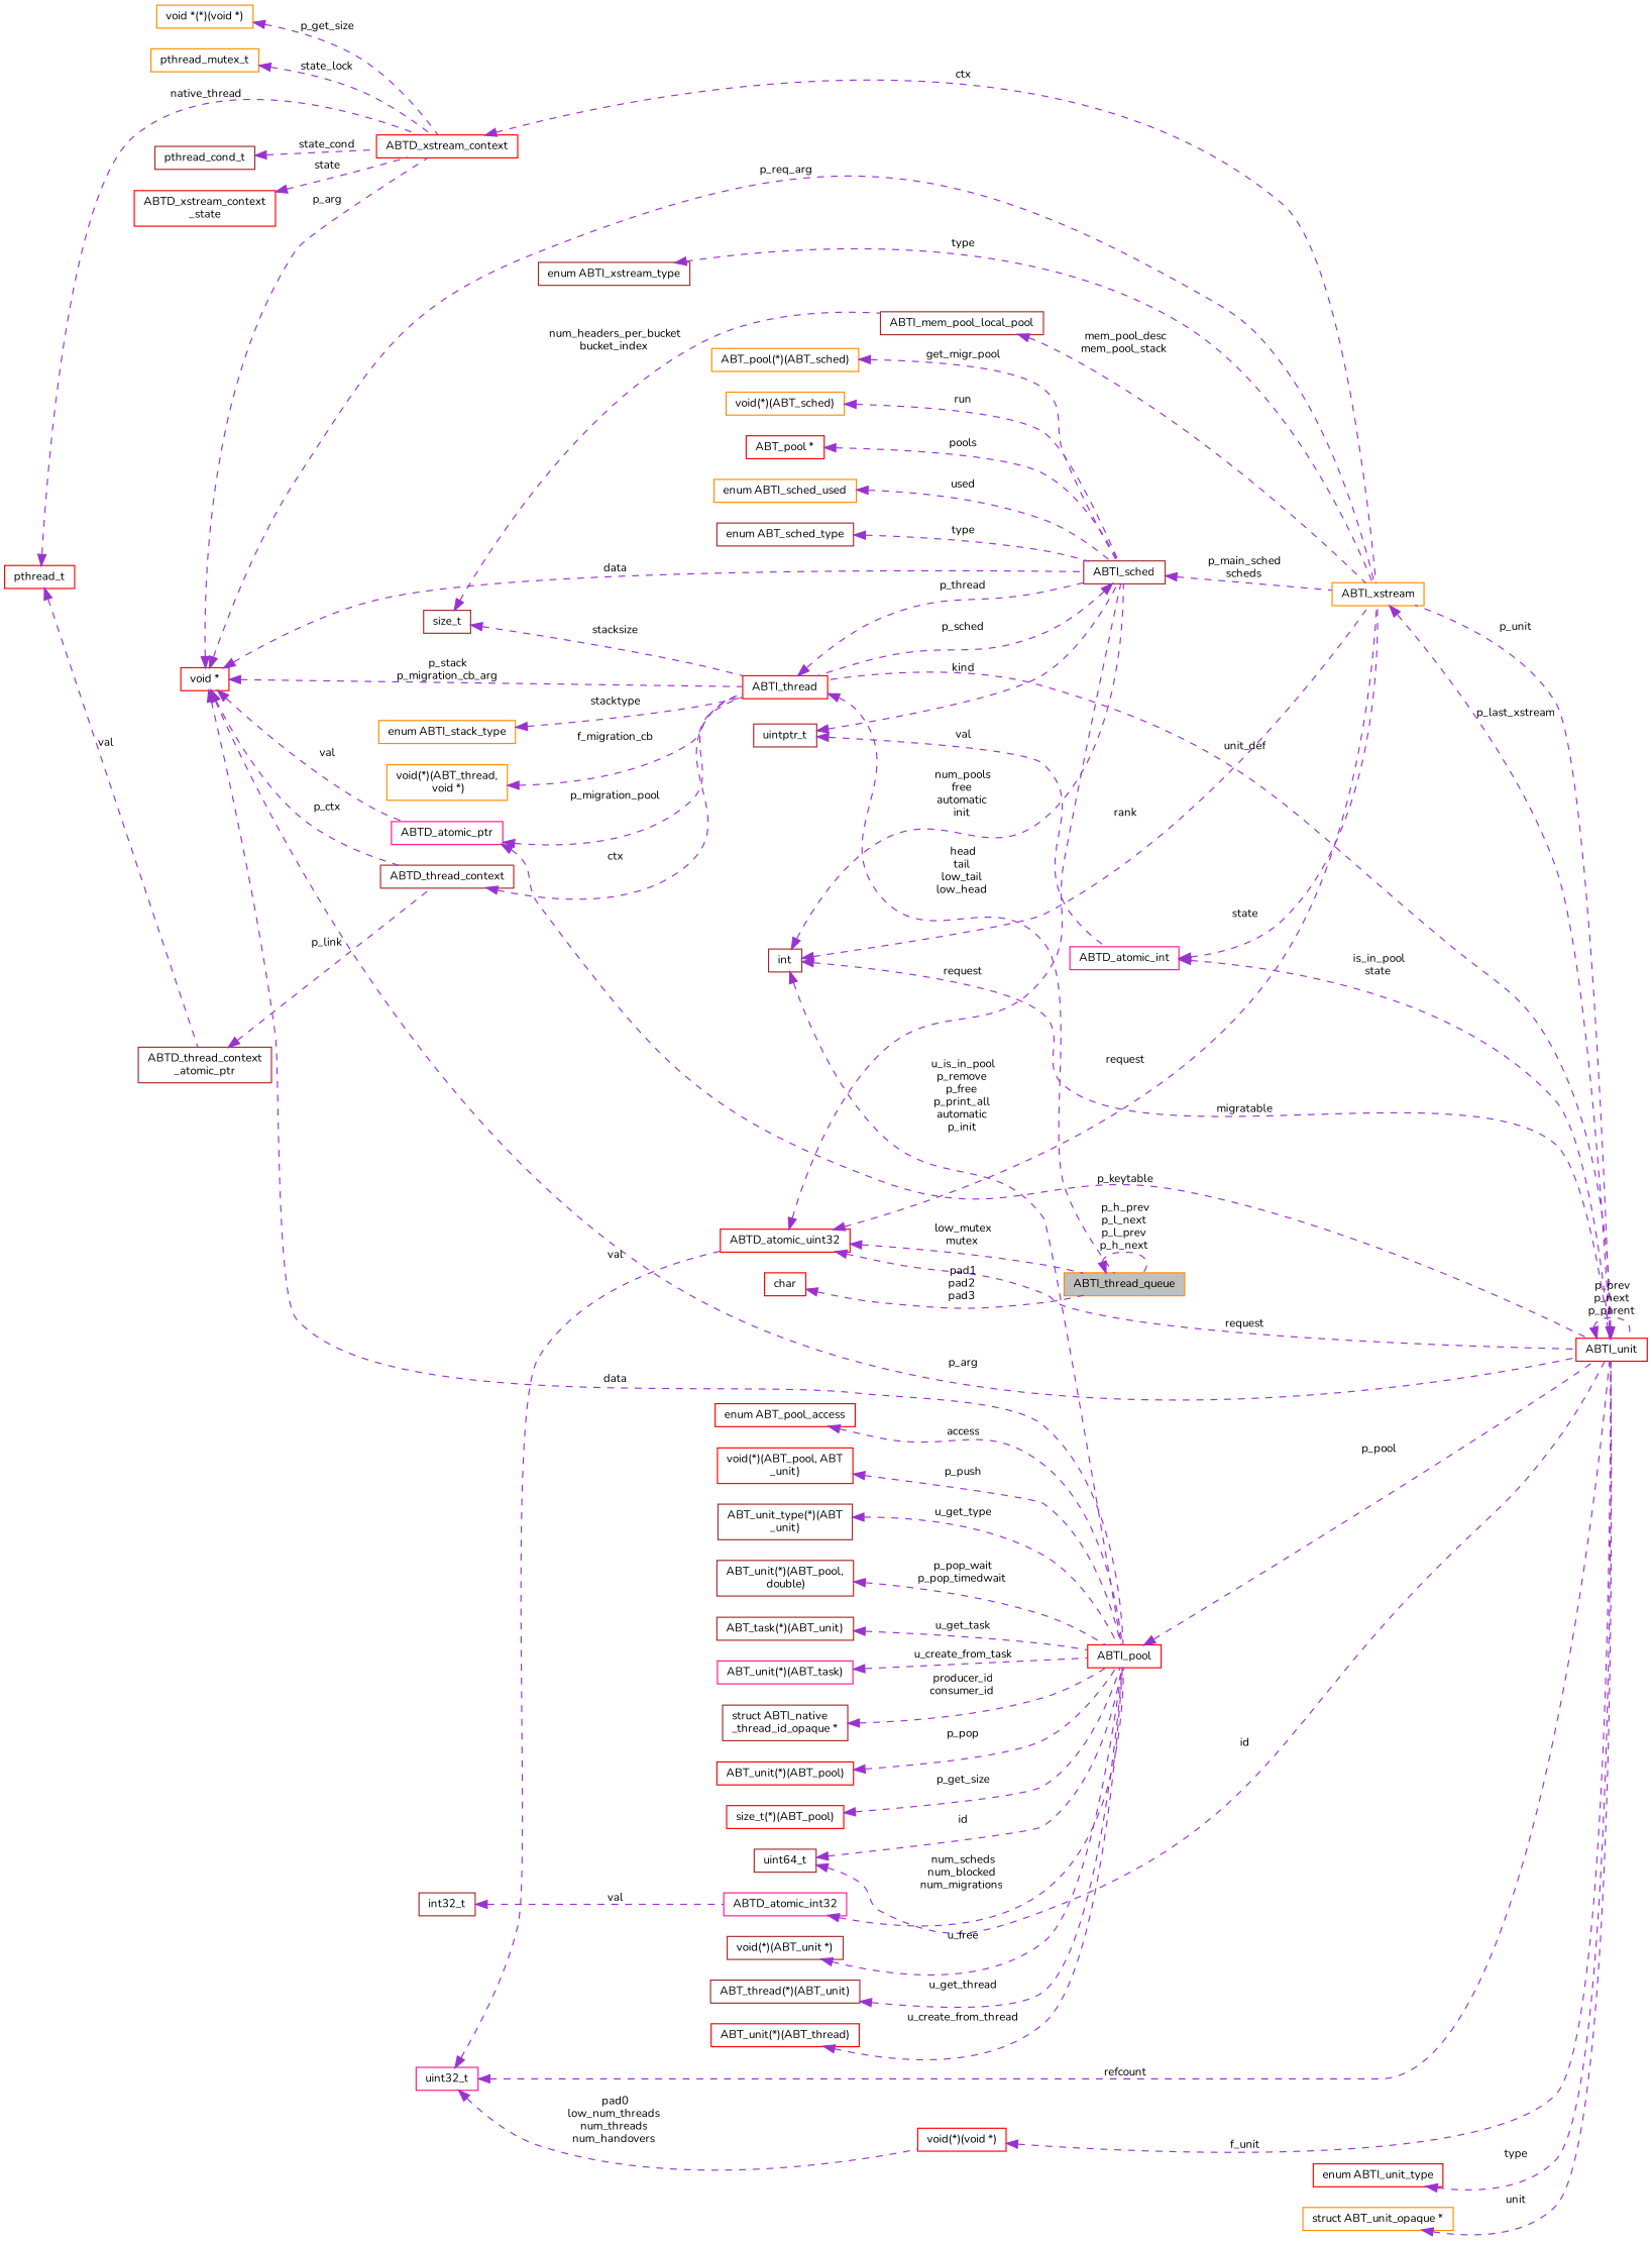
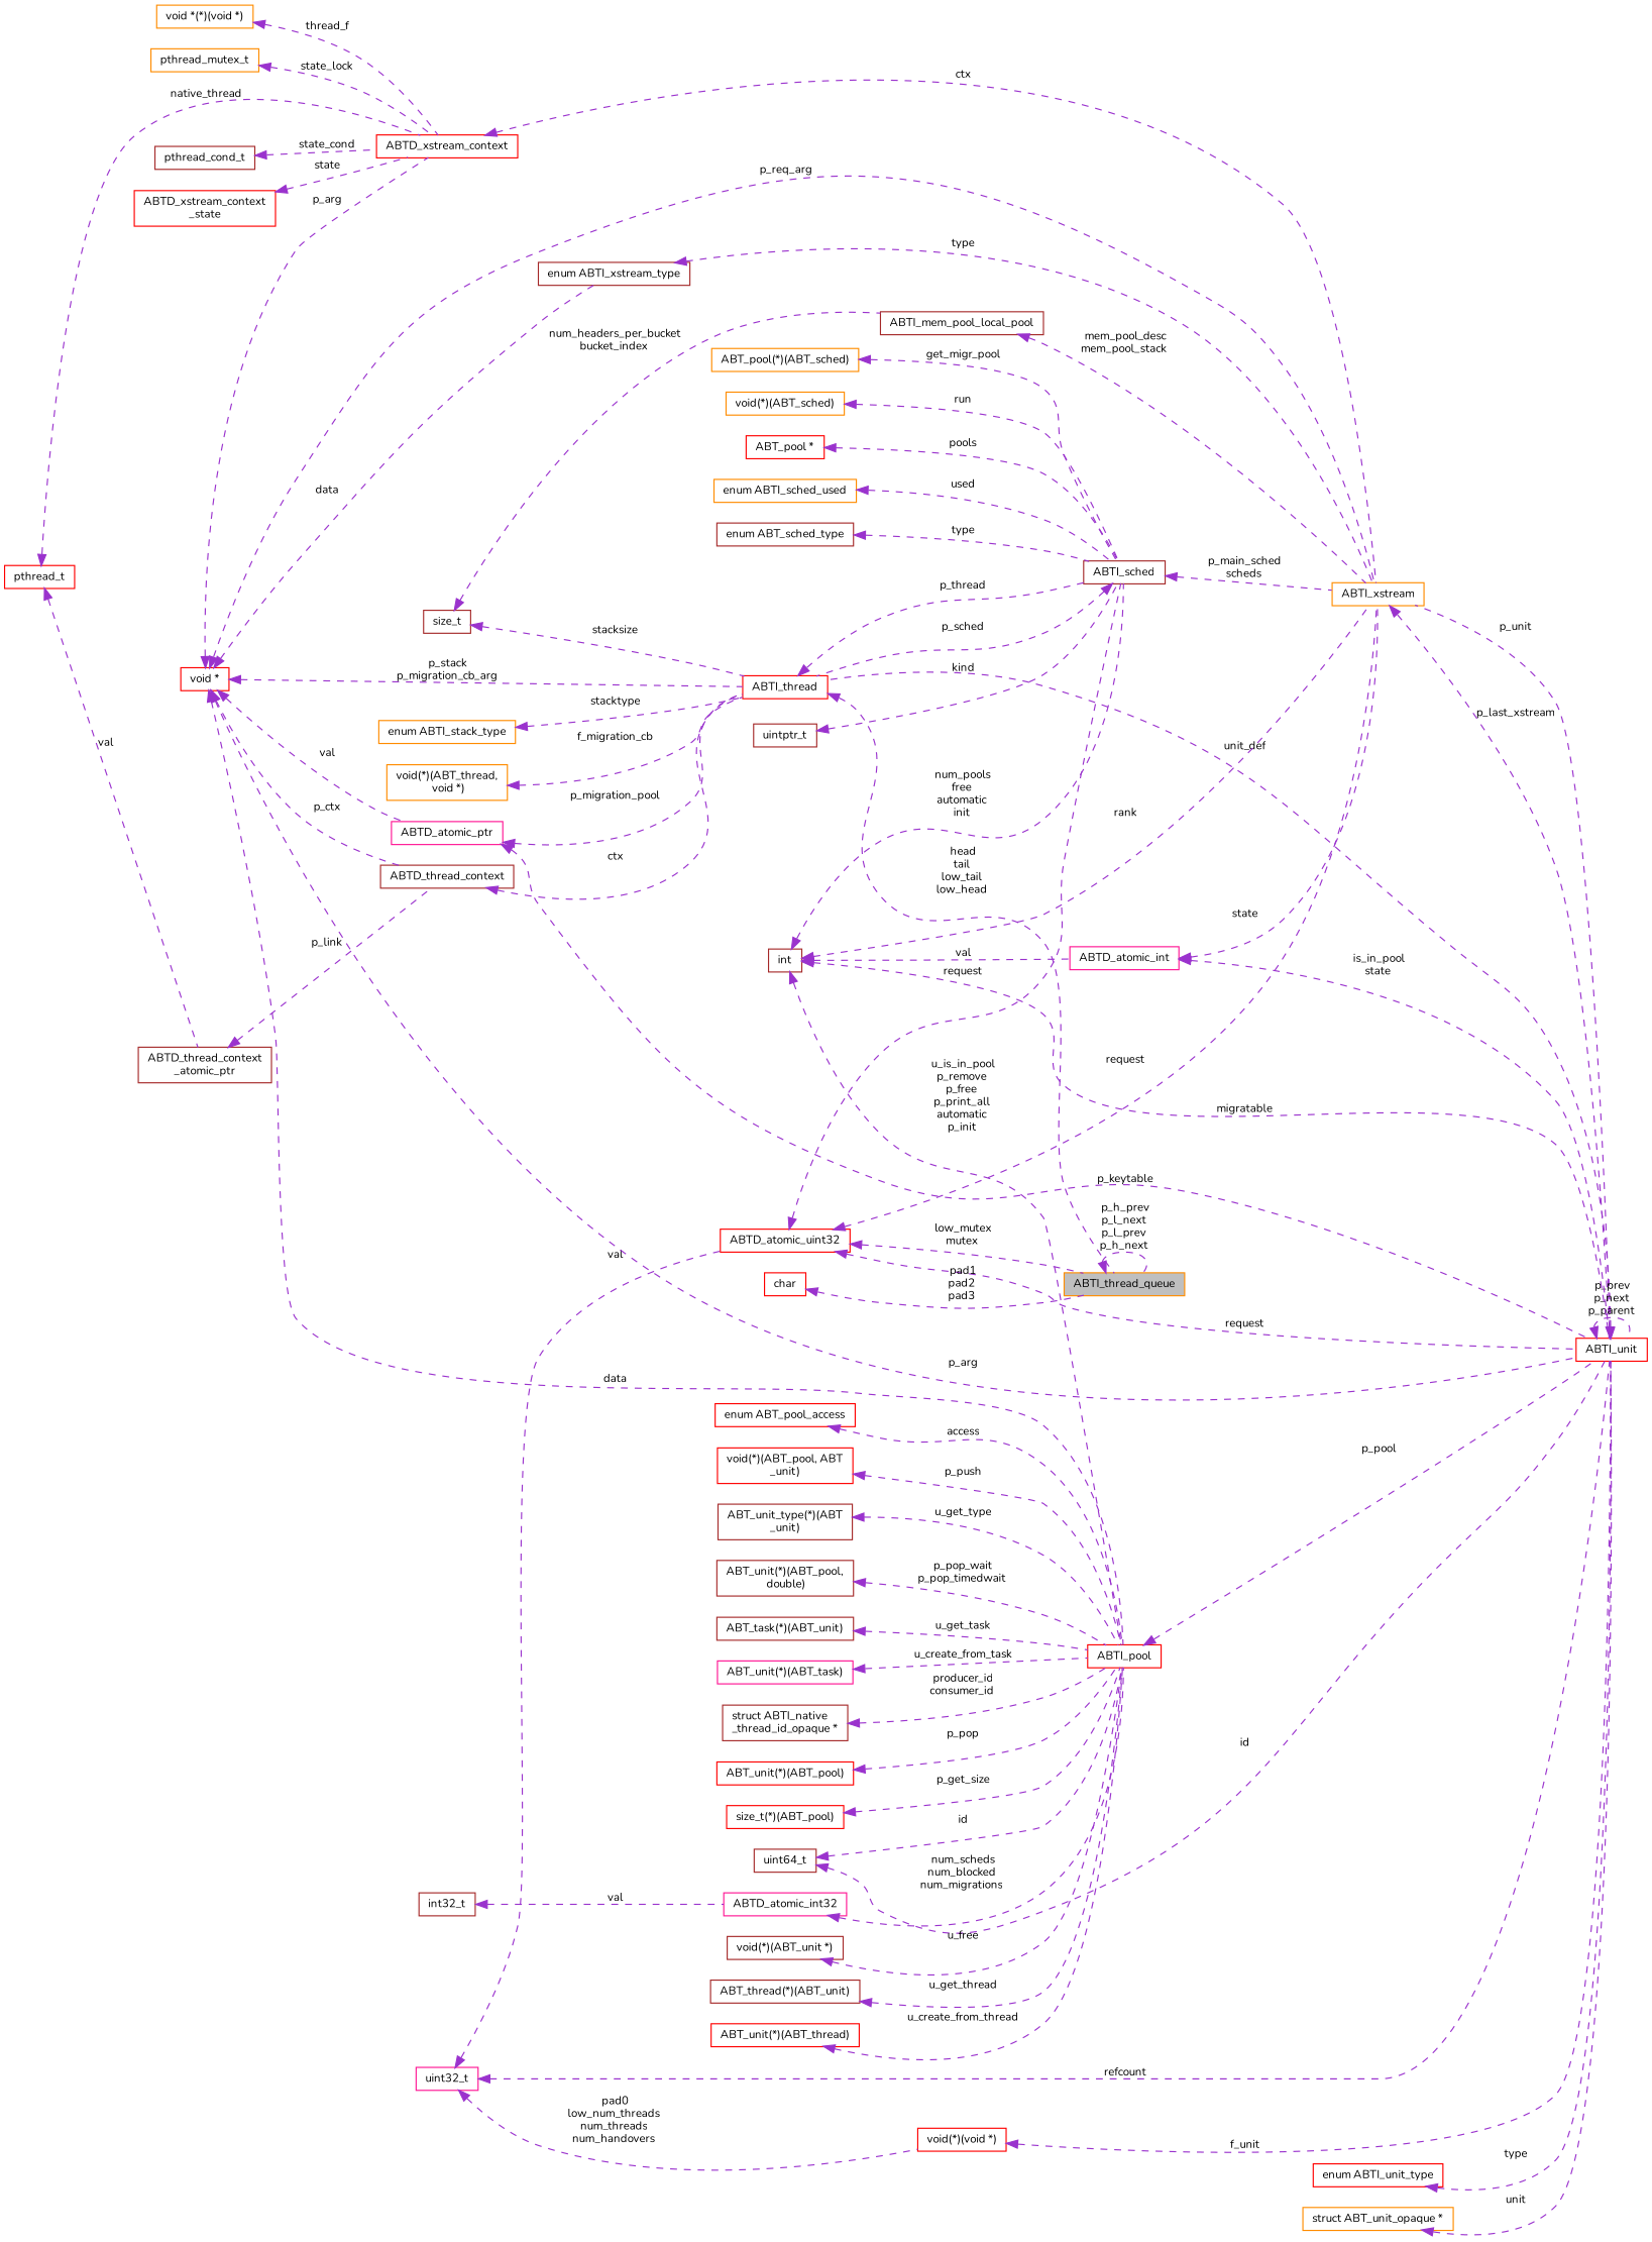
  digraph {
    fontname=Nunito
    rankdir=LR
    node [color=brown fillcolor=white fontname=Nunito fontsize=10 shape=record style=filled]
    edge [color=darkorchid3 dir=back fontname=Nunito fontsize=10 labelfontname=Helvetica labelfontsize=10 style=dashed]
    n1 [color=darkorange fillcolor=grey75 fontcolor=black height=0.2 label=ABTI_thread_queue width=0.4]
    n2 [color=red height=0.2 label=ABTI_thread width=0.4]
    n3 [height=0.2 label=ABTI_sched width=0.4]
    n4 [color=darkorange height=0.2 label=ABTI_xstream width=0.4]
    n5 [color=red height=0.2 label=ABTI_unit width=0.4]
    n6 [color=darkorange height=0.2 label="ABT_pool(*)(ABT_sched)" width=0.4]
    n7 [height=0.2 label=int width=0.4]
    n8 [color=red height=0.2 label=ABTI_pool width=0.4]
    n9 [color=deeppink height=0.2 label=ABTD_atomic_int width=0.4]
    n10 [color=darkorange height=0.2 label="void(*)(ABT_sched)" width=0.4]
    n11 [color=red height=0.2 label="ABT_pool *" width=0.4]
    n12 [color=red height=0.2 label=ABTD_atomic_uint32 width=0.4]
    n13 [color=deeppink height=0.2 label=uint32_t width=0.4]
    n14 [color=red height=0.2 label="void(*)(void *)" width=0.4]
    n15 [color=darkorange height=0.2 label="enum ABTI_sched_used" width=0.4]
    n16 [color=red height=0.2 label="void *" width=0.4]
    n17 [height=0.2 label=ABTD_thread_context width=0.4]
    n18 [color=deeppink height=0.2 label=ABTD_atomic_ptr width=0.4]
    n19 [color=red height=0.2 label=ABTD_xstream_context width=0.4]
    n20 [height=0.2 label="enum ABT_sched_type" width=0.4]
    n21 [height=0.2 label=uintptr_t width=0.4]
    n22 [height=0.2 label=size_t width=0.4]
    n23 [height=0.2 label=ABTI_mem_pool_local_pool width=0.4]
    n24 [height=0.2 label="ABTD_thread_context\l_atomic_ptr" width=0.4]
    n25 [color=darkorange height=0.2 label="enum ABTI_stack_type" width=0.4]
    n26 [color=darkorange height=0.2 label="void(*)(ABT_thread,\l void *)" width=0.4]
    n27 [height=0.2 label=uint64_t width=0.4]
    n28 [color=red height=0.2 label="size_t(*)(ABT_pool)" width=0.4]
    n29 [height=0.2 label="void(*)(ABT_unit *)" width=0.4]
    n30 [height=0.2 label="ABT_thread(*)(ABT_unit)" width=0.4]
    n31 [color=red height=0.2 label="ABT_unit(*)(ABT_thread)" width=0.4]
    n32 [color=red height=0.2 label="enum ABT_pool_access" width=0.4]
    n33 [color=red height=0.2 label="void(*)(ABT_pool, ABT\l_unit)" width=0.4]
    n34 [height=0.2 label="ABT_unit_type(*)(ABT\l_unit)" width=0.4]
    n35 [height=0.2 label="ABT_unit(*)(ABT_pool,\l double)" width=0.4]
    n36 [color=deeppink height=0.2 label=ABTD_atomic_int32 width=0.4]
    n37 [height=0.2 label=int32_t width=0.4]
    n38 [height=0.2 label="ABT_task(*)(ABT_unit)" width=0.4]
    n39 [color=deeppink height=0.2 label="ABT_unit(*)(ABT_task)" width=0.4]
    n40 [height=0.2 label="struct ABTI_native\l_thread_id_opaque *" width=0.4]
    n41 [color=red height=0.2 label="ABT_unit(*)(ABT_pool)" width=0.4]
    n42 [color=red height=0.2 label="ABTD_xstream_context\l_state" width=0.4]
    n43 [color=darkorange height=0.2 label="void *(*)(void *)" width=0.4]
    n44 [color=darkorange height=0.2 label=pthread_mutex_t width=0.4]
    n45 [color=red height=0.2 label=pthread_t width=0.4]
    n46 [height=0.2 label=pthread_cond_t width=0.4]
    n47 [height=0.2 label="enum ABTI_xstream_type" width=0.4]
    n48 [color=red height=0.2 label="enum ABTI_unit_type" width=0.4]
    n49 [color=darkorange height=0.2 label="struct ABT_unit_opaque *" width=0.4]
    n50 [color=red height=0.2 label=char width=0.4]
    n1 -> n1 [label=" p_h_prev\np_l_next\np_l_prev\np_h_next"]
    n2 -> n1 [label=" head\ntail\nlow_tail\nlow_head"]
    n2 -> n3 [label=" p_thread"]
    n3 -> n2 [label=" p_sched"]
    n3 -> n4 [label=" p_main_sched\nscheds"]
    n4 -> n5 [label=" p_last_xstream"]
    n5 -> n2 [label=" unit_def"]
    n5 -> n4 [label=" p_unit"]
    n5 -> n5 [label=" p_prev\np_next\np_parent"]
    n6 -> n3 [label=" get_migr_pool"]
    n7 -> n3 [label=" num_pools\nfree\nautomatic\ninit"]
    n7 -> n4 [label=" rank"]
    n7 -> n5 [label=" migratable"]
    n7 -> n8 [label=" u_is_in_pool\np_remove\np_free\np_print_all\nautomatic\np_init"]
-   n21 -> n9 [label=" val"]
+   n7 -> n9 [label=" val"]
    n8 -> n5 [label=" p_pool"]
    n9 -> n4 [label=" state"]
    n9 -> n5 [label=" is_in_pool\nstate"]
    n10 -> n3 [label=" run"]
    n11 -> n3 [label=" pools"]
    n12 -> n1 [label=" low_mutex\nmutex"]
    n12 -> n3 [label=" request"]
    n12 -> n4 [label=" request"]
    n12 -> n5 [label=" request"]
    n13 -> n5 [label=" refcount"]
    n13 -> n12 [label=" val"]
    n13 -> n14 [label=" pad0\nlow_num_threads\nnum_threads\nnum_handovers"]
    n14 -> n5 [label=" f_unit"]
    n15 -> n3 [label=" used"]
    n16 -> n2 [label=" p_stack\np_migration_cb_arg"]
-   n16 -> n3 [label=" data"]
+   n16 -> n47 [label=" data"]
    n16 -> n4 [label=" p_req_arg"]
    n16 -> n5 [label=" p_arg"]
    n16 -> n8 [label=" data"]
    n16 -> n17 [label=" p_ctx"]
    n16 -> n18 [label=" val"]
    n16 -> n19 [label=" p_arg"]
    n17 -> n2 [label=" ctx"]
    n18 -> n2 [label=" p_migration_pool"]
    n18 -> n5 [label=" p_keytable"]
    n19 -> n4 [label=" ctx"]
    n20 -> n3 [label=" type"]
    n21 -> n3 [label=" kind"]
    n22 -> n2 [label=" stacksize"]
    n22 -> n23 [label=" num_headers_per_bucket\nbucket_index"]
    n23 -> n4 [label=" mem_pool_desc\nmem_pool_stack"]
    n24 -> n17 [label=" p_link"]
    n25 -> n2 [label=" stacktype"]
    n26 -> n2 [label=" f_migration_cb"]
    n27 -> n5 [label=" id"]
    n27 -> n8 [label=" id"]
    n28 -> n8 [label=" p_get_size"]
    n29 -> n8 [label=" u_free"]
    n30 -> n8 [label=" u_get_thread"]
    n31 -> n8 [label=" u_create_from_thread"]
    n32 -> n8 [label=" access"]
    n33 -> n8 [label=" p_push"]
    n34 -> n8 [label=" u_get_type"]
    n35 -> n8 [label=" p_pop_wait\np_pop_timedwait"]
    n36 -> n8 [label=" num_scheds\nnum_blocked\nnum_migrations"]
    n37 -> n36 [label=" val"]
    n38 -> n8 [label=" u_get_task"]
    n39 -> n8 [label=" u_create_from_task"]
    n40 -> n8 [label=" producer_id\nconsumer_id"]
    n41 -> n8 [label=" p_pop"]
    n42 -> n19 [label=" state"]
-   n43 -> n19 [label=" p_get_size"]
+   n43 -> n19 [label=" thread_f"]
    n44 -> n19 [label=" state_lock"]
    n45 -> n19 [label=" native_thread"]
    n45 -> n24 [label=" val"]
    n46 -> n19 [label=" state_cond"]
    n47 -> n4 [label=" type"]
    n48 -> n5 [label=" type"]
    n49 -> n5 [label=" unit"]
    n50 -> n1 [label=" pad1\npad2\npad3"]
  }
